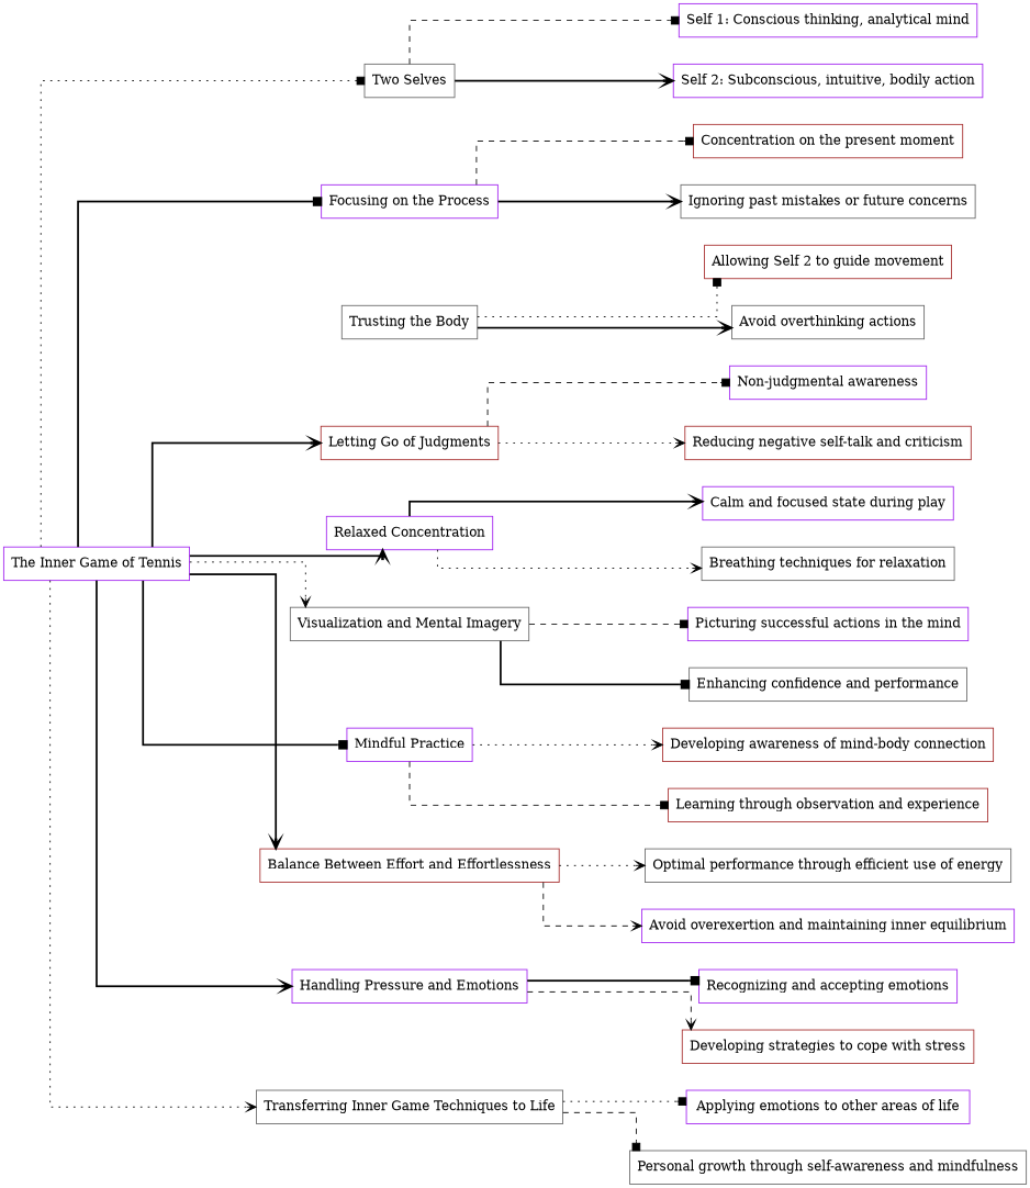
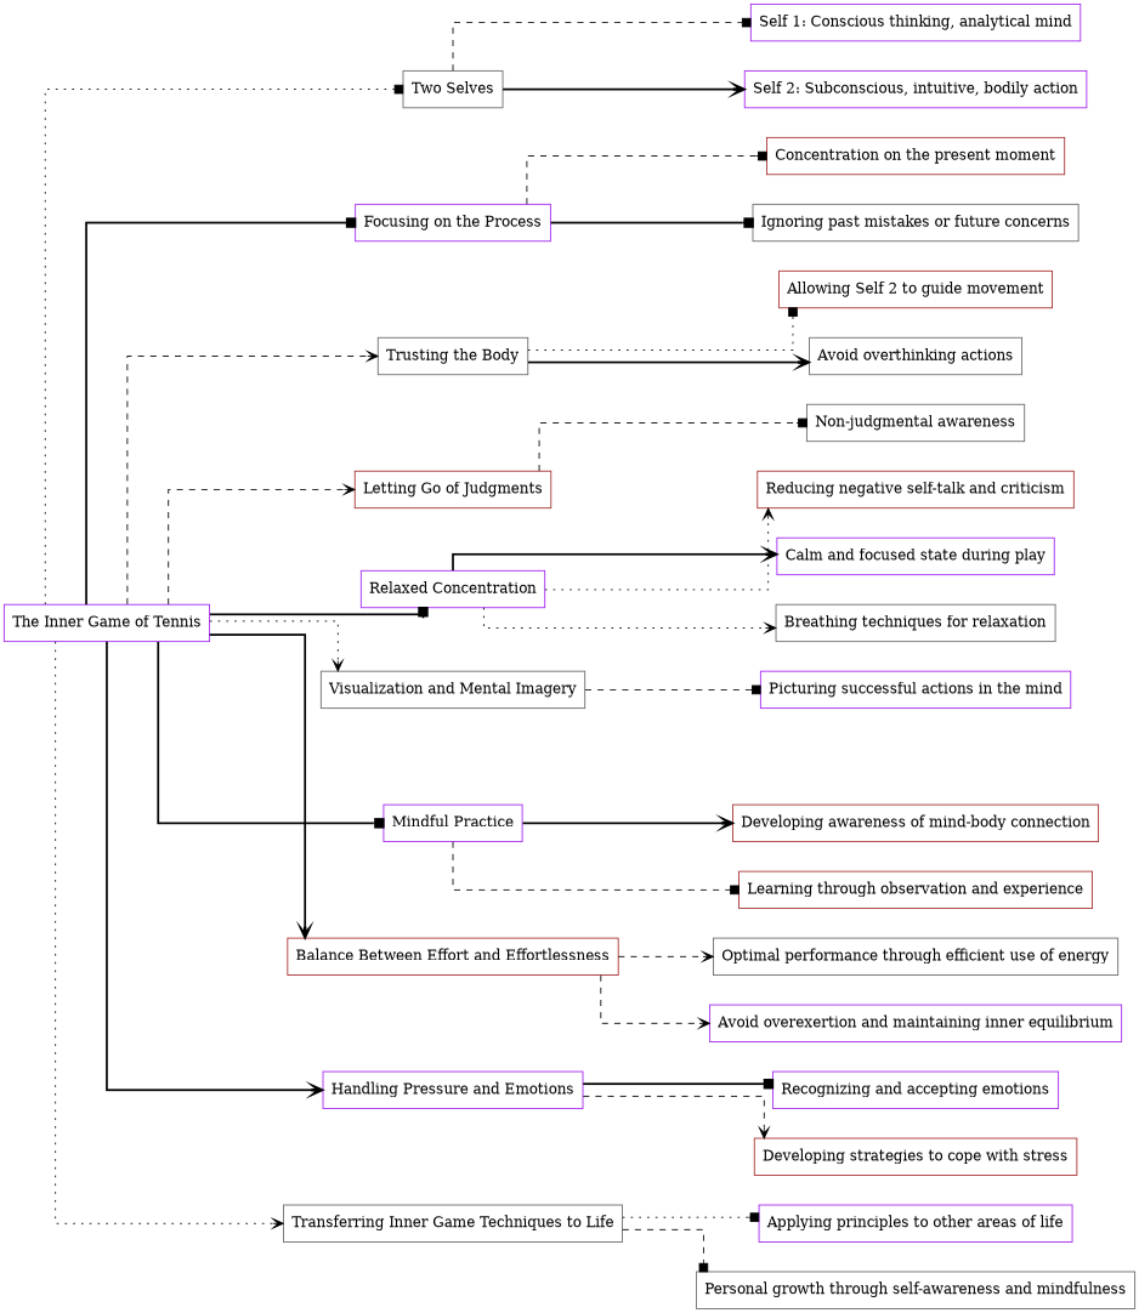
  digraph {
    nodesep=0.4
    rankdir=LR
    ranksep=1.0
    splines=ortho
    node [color=purple shape=box]
    edge [arrowhead=vee style=bold]
    n1 [label="The Inner Game of Tennis"]
    n2 [color=gray40 label="Two Selves"]
    n3 [label="Focusing on the Process"]
    n4 [color=gray40 label="Trusting the Body"]
    n5 [color=brown label="Letting Go of Judgments"]
    n6 [label="Relaxed Concentration"]
    n7 [color=gray40 label="Visualization and Mental Imagery"]
    n8 [label="Mindful Practice"]
    n9 [color=brown label="Balance Between Effort and Effortlessness"]
    n10 [label="Handling Pressure and Emotions"]
    n11 [color=gray40 label="Transferring Inner Game Techniques to Life"]
    n12 [label="Self 1: Conscious thinking, analytical mind"]
    n13 [label="Self 2: Subconscious, intuitive, bodily action"]
    n14 [color=brown label="Concentration on the present moment"]
    n15 [color=gray40 label="Ignoring past mistakes or future concerns"]
    n16 [color=brown label="Allowing Self 2 to guide movement"]
    n17 [color=gray40 label="Avoid overthinking actions"]
-   n18 [label="Non-judgmental awareness"]
+   n18 [color=gray40 label="Non-judgmental awareness"]
    n19 [color=brown label="Reducing negative self-talk and criticism"]
    n20 [label="Calm and focused state during play"]
    n21 [color=gray40 label="Breathing techniques for relaxation"]
    n22 [label="Picturing successful actions in the mind"]
-   n23 [color=gray40 label="Enhancing confidence and performance"]
    n24 [color=brown label="Developing awareness of mind-body connection"]
    n25 [color=brown label="Learning through observation and experience"]
    n26 [color=gray40 label="Optimal performance through efficient use of energy"]
    n27 [label="Avoid overexertion and maintaining inner equilibrium"]
    n28 [label="Recognizing and accepting emotions"]
    n29 [color=brown label="Developing strategies to cope with stress"]
-   n30 [label="Applying emotions to other areas of life"]
+   n30 [label="Applying principles to other areas of life"]
    n31 [color=gray40 label="Personal growth through self-awareness and mindfulness"]
    n1 -> n2 [arrowhead=box style=dotted]
    n1 -> n3 [arrowhead=box]
-   n1 -> n5
-   n1 -> n6
+   n1 -> n4 [style=dashed]
+   n1 -> n5 [style=dashed]
+   n1 -> n6 [arrowhead=box]
    n1 -> n7 [style=dotted]
    n1 -> n8 [arrowhead=box]
    n1 -> n9
    n1 -> n10
    n1 -> n11 [style=dotted]
    n2 -> n12 [arrowhead=box style=dashed]
    n2 -> n13
    n3 -> n14 [arrowhead=box style=dashed]
-   n3 -> n15
+   n3 -> n15 [arrowhead=box]
    n4 -> n16 [arrowhead=box style=dotted]
    n4 -> n17
    n5 -> n18 [arrowhead=box style=dashed]
-   n5 -> n19 [style=dotted]
+   n6 -> n19 [style=dotted]
    n6 -> n20
    n6 -> n21 [style=dotted]
    n7 -> n22 [arrowhead=box style=dashed]
-   n7 -> n23 [arrowhead=box]
-   n8 -> n24 [style=dotted]
+   n8 -> n24
    n8 -> n25 [arrowhead=box style=dashed]
-   n9 -> n26 [style=dotted]
+   n9 -> n26 [style=dashed]
    n9 -> n27 [style=dashed]
    n10 -> n28 [arrowhead=box]
    n10 -> n29 [style=dashed]
    n11 -> n30 [arrowhead=box style=dotted]
    n11 -> n31 [arrowhead=box style=dashed]
  }
